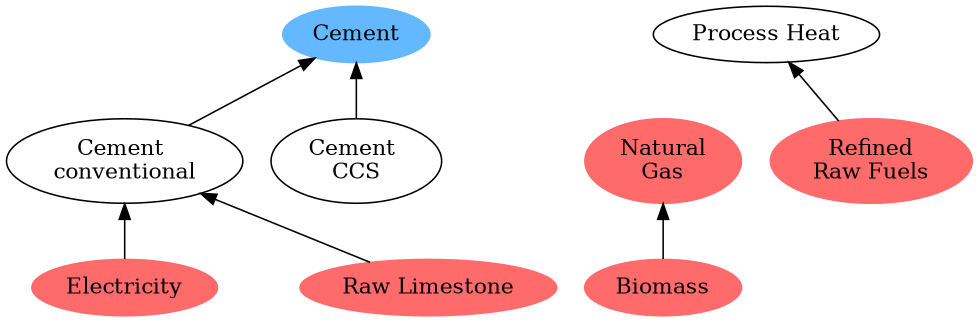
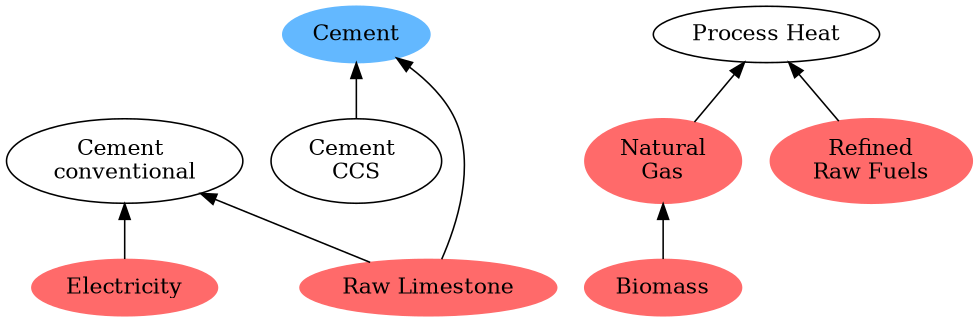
  digraph {
    node [color=indianred1 style=filled]
    edge [dir=back]
    Cement [color=steelblue1]
    n2 [label="Cement \nconventional" color="" style=""]
    n3 [label="Cement \nCCS" color="" style=""]
    n4 [label=Electricity]
    n5 [label="Raw Limestone"]
    n6 [label="Process Heat" color="" style=""]
    n7 [label="Natural\nGas"]
    n8 [label="Refined\nRaw Fuels"]
    n9 [label=Biomass]
-   Cement -> n2
+   Cement -> n5
    Cement -> n3
    n2 -> n4
    n2 -> n5
+   n6 -> n7
    n6 -> n8
    n7 -> n9
  }
